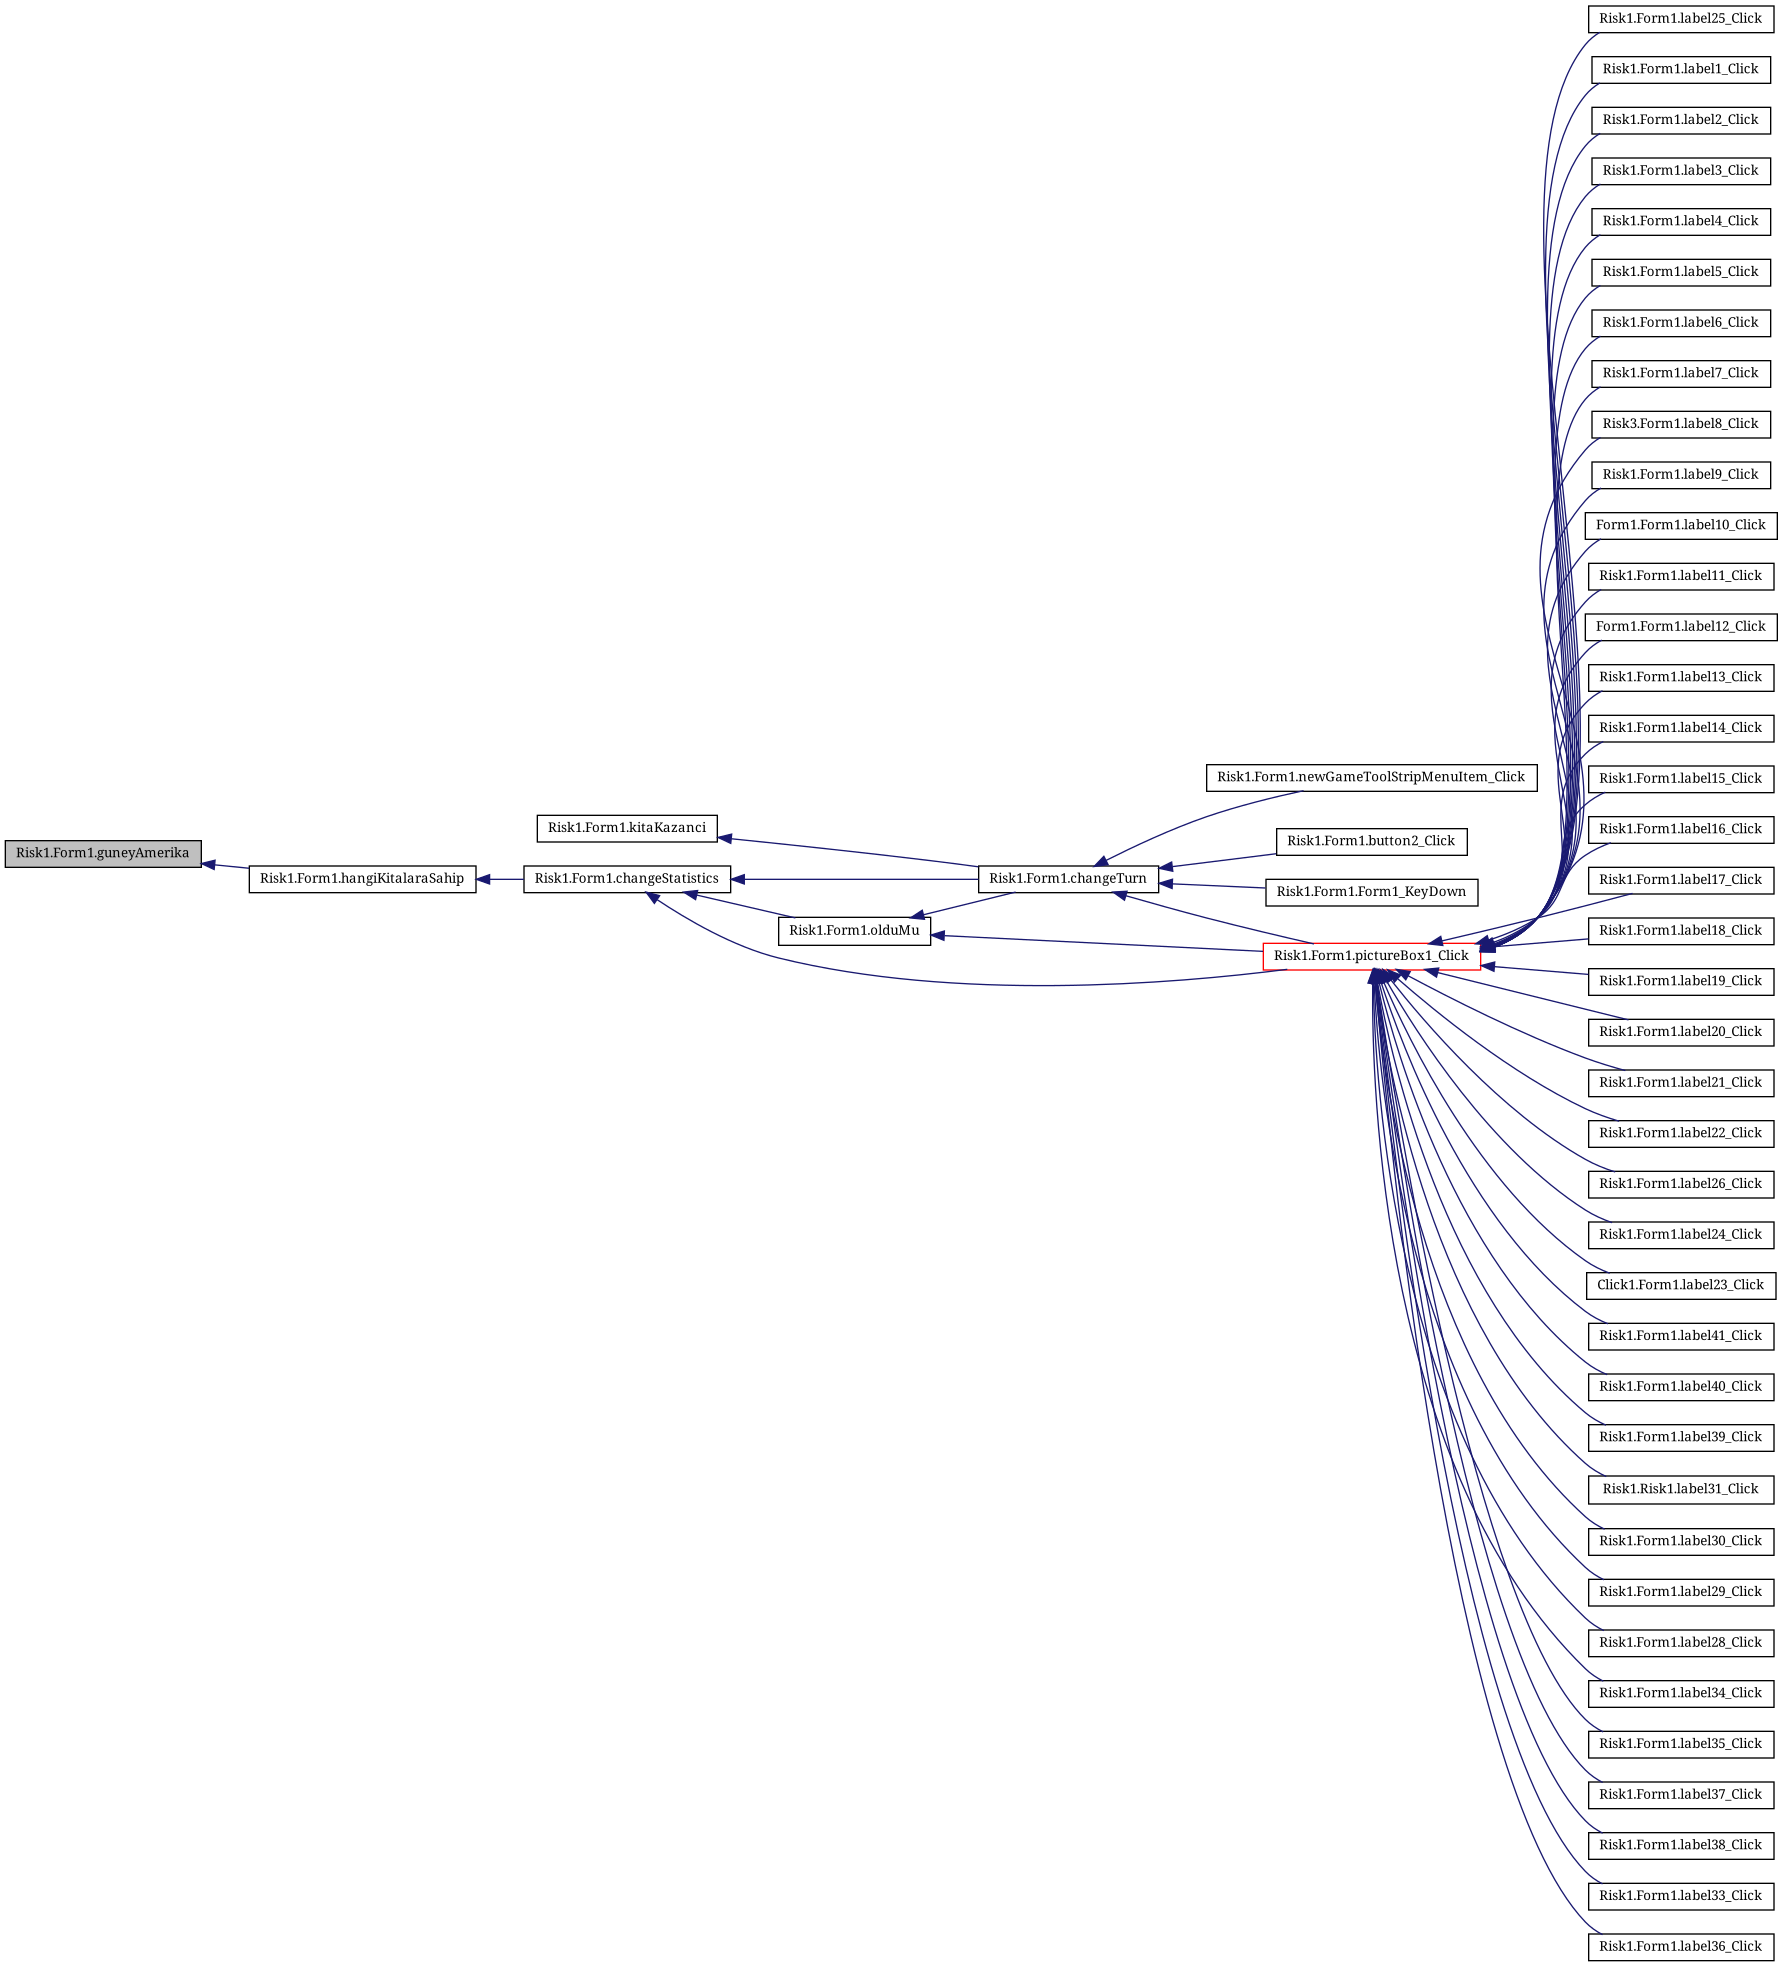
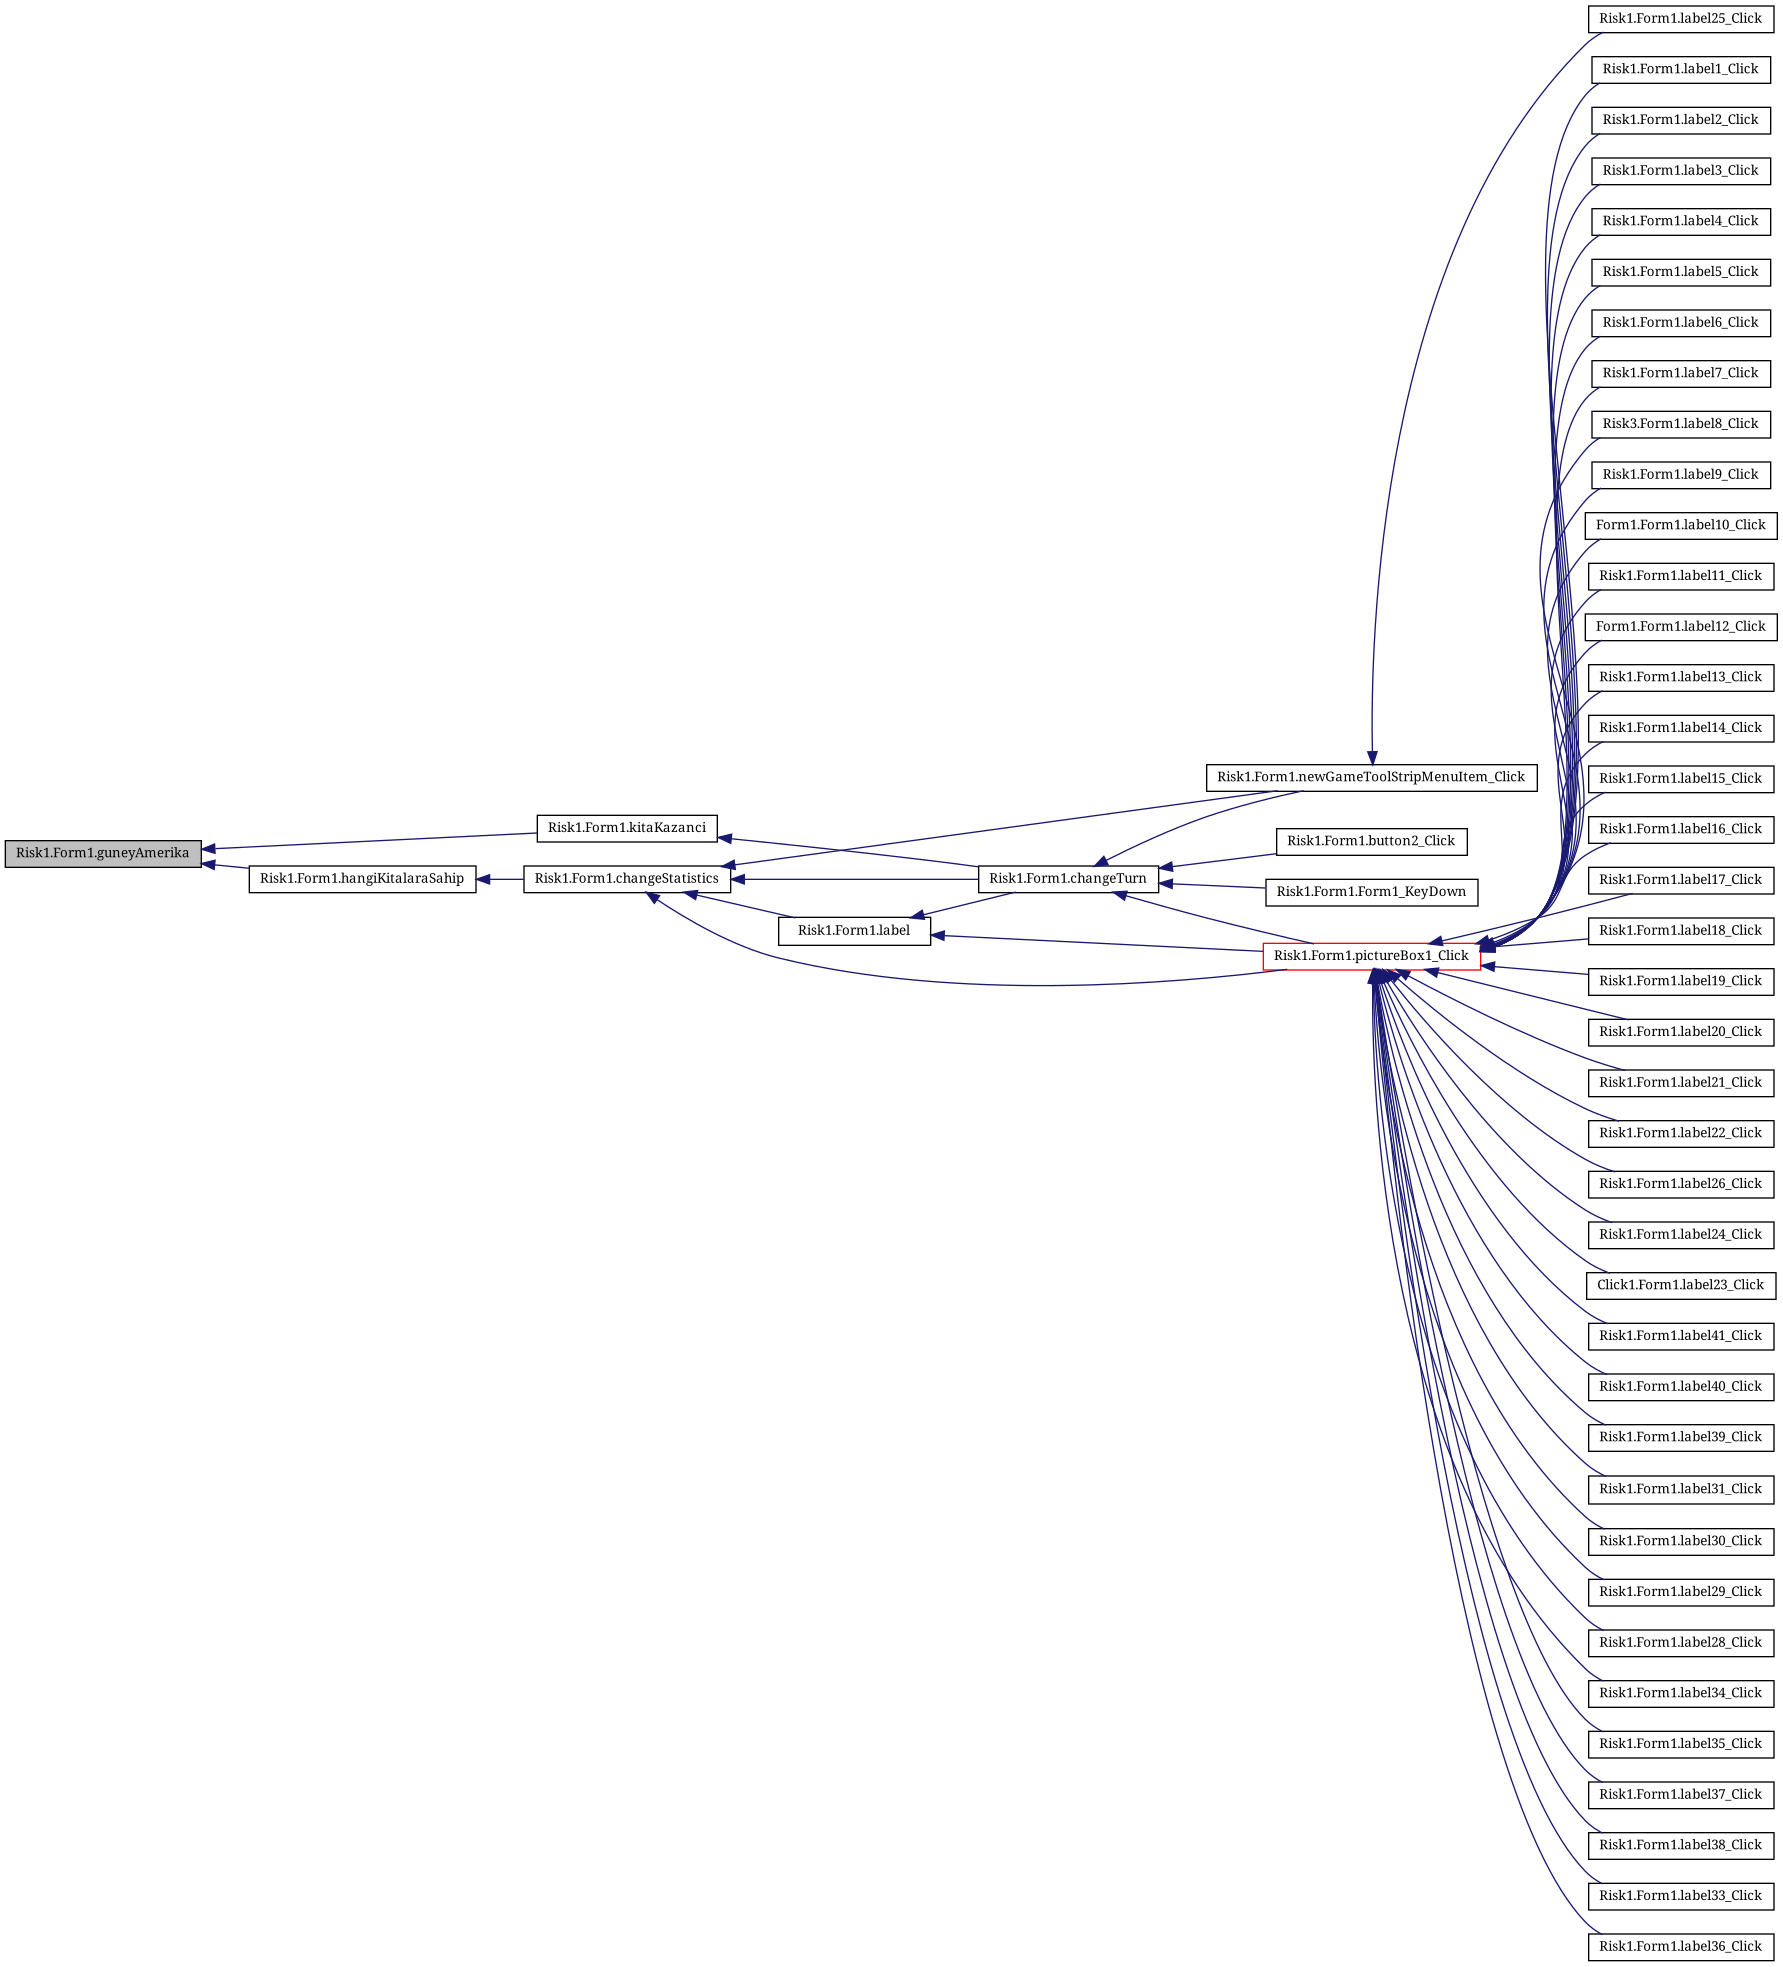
  digraph {
    fontname="Noto Serif"
    rankdir=LR
    node [color=black fontname="Noto Serif" fontsize=10 shape=record]
    edge [color=midnightblue dir=back fontname="Noto Serif" fontsize=10 labelfontname=FreeSans labelfontsize=10 style=solid]
    n1 [fillcolor=grey75 fontcolor=black height=0.2 label="Risk1.Form1.guneyAmerika" style=filled width=0.4]
    n2 [height=0.2 label="Risk1.Form1.hangiKitalaraSahip" width=0.4]
    n3 [height=0.2 label="Risk1.Form1.kitaKazanci" width=0.4]
    n4 [height=0.2 label="Risk1.Form1.changeStatistics" width=0.4]
    n5 [height=0.2 label="Risk1.Form1.changeTurn" width=0.4]
    n6 [height=0.2 label="Risk1.Form1.newGameToolStripMenuItem_Click" width=0.4]
    n7 [color=red height=0.2 label="Risk1.Form1.pictureBox1_Click" width=0.4]
-   n8 [height=0.2 label="Risk1.Form1.olduMu" width=0.4]
+   n8 [height=0.2 label="Risk1.Form1.label" width=0.4]
    n9 [height=0.2 label="Risk1.Form1.button2_Click" width=0.4]
    n10 [height=0.2 label="Risk1.Form1.Form1_KeyDown" width=0.4]
    n11 [height=0.2 label="Risk1.Form1.label1_Click" width=0.4]
    n12 [height=0.2 label="Risk1.Form1.label2_Click" width=0.4]
    n13 [height=0.2 label="Risk1.Form1.label3_Click" width=0.4]
    n14 [height=0.2 label="Risk1.Form1.label4_Click" width=0.4]
    n15 [height=0.2 label="Risk1.Form1.label5_Click" width=0.4]
    n16 [height=0.2 label="Risk1.Form1.label6_Click" width=0.4]
    n17 [height=0.2 label="Risk1.Form1.label7_Click" width=0.4]
    n18 [height=0.2 label="Risk3.Form1.label8_Click" width=0.4]
    n19 [height=0.2 label="Risk1.Form1.label9_Click" width=0.4]
    n20 [height=0.2 label="Form1.Form1.label10_Click" width=0.4]
    n21 [height=0.2 label="Risk1.Form1.label11_Click" width=0.4]
    n22 [height=0.2 label="Form1.Form1.label12_Click" width=0.4]
    n23 [height=0.2 label="Risk1.Form1.label13_Click" width=0.4]
    n24 [height=0.2 label="Risk1.Form1.label14_Click" width=0.4]
    n25 [height=0.2 label="Risk1.Form1.label15_Click" width=0.4]
    n26 [height=0.2 label="Risk1.Form1.label16_Click" width=0.4]
    n27 [height=0.2 label="Risk1.Form1.label17_Click" width=0.4]
    n28 [height=0.2 label="Risk1.Form1.label18_Click" width=0.4]
    n29 [height=0.2 label="Risk1.Form1.label19_Click" width=0.4]
    n30 [height=0.2 label="Risk1.Form1.label20_Click" width=0.4]
    n31 [height=0.2 label="Risk1.Form1.label21_Click" width=0.4]
    n32 [height=0.2 label="Risk1.Form1.label22_Click" width=0.4]
    n33 [height=0.2 label="Risk1.Form1.label26_Click" width=0.4]
    n34 [height=0.2 label="Risk1.Form1.label25_Click" width=0.4]
    n35 [height=0.2 label="Risk1.Form1.label24_Click" width=0.4]
    n36 [height=0.2 label="Click1.Form1.label23_Click" width=0.4]
    n37 [height=0.2 label="Risk1.Form1.label41_Click" width=0.4]
    n38 [height=0.2 label="Risk1.Form1.label40_Click" width=0.4]
    n39 [height=0.2 label="Risk1.Form1.label39_Click" width=0.4]
-   n40 [height=0.2 label="Risk1.Risk1.label31_Click" width=0.4]
+   n40 [height=0.2 label="Risk1.Form1.label31_Click" width=0.4]
    n41 [height=0.2 label="Risk1.Form1.label30_Click" width=0.4]
    n42 [height=0.2 label="Risk1.Form1.label29_Click" width=0.4]
    n43 [height=0.2 label="Risk1.Form1.label28_Click" width=0.4]
    n44 [height=0.2 label="Risk1.Form1.label34_Click" width=0.4]
    n45 [height=0.2 label="Risk1.Form1.label35_Click" width=0.4]
    n46 [height=0.2 label="Risk1.Form1.label37_Click" width=0.4]
    n47 [height=0.2 label="Risk1.Form1.label38_Click" width=0.4]
    n48 [height=0.2 label="Risk1.Form1.label33_Click" width=0.4]
    n49 [height=0.2 label="Risk1.Form1.label36_Click" width=0.4]
    n1 -> n2
+   n1 -> n3
    n2 -> n4
    n3 -> n5
    n4 -> n5
+   n4 -> n6
    n4 -> n7
    n4 -> n8
    n5 -> n6
    n5 -> n7
    n5 -> n9
    n5 -> n10
    n7 -> n11
    n7 -> n12
    n7 -> n13
    n7 -> n14
    n7 -> n15
    n7 -> n16
    n7 -> n17
    n7 -> n18
    n7 -> n19
    n7 -> n20
    n7 -> n21
    n7 -> n22
    n7 -> n23
    n7 -> n24
    n7 -> n25
    n7 -> n26
    n7 -> n27
    n7 -> n28
    n7 -> n29
    n7 -> n30
    n7 -> n31
    n7 -> n32
    n7 -> n33
-   n7 -> n34
+   n6 -> n34
    n7 -> n35
    n7 -> n36
    n7 -> n37
    n7 -> n38
    n7 -> n39
    n7 -> n40
    n7 -> n41
    n7 -> n42
    n7 -> n43
    n7 -> n44
    n7 -> n45
    n7 -> n46
    n7 -> n47
    n7 -> n48
    n7 -> n49
    n8 -> n5
    n8 -> n7
  }
